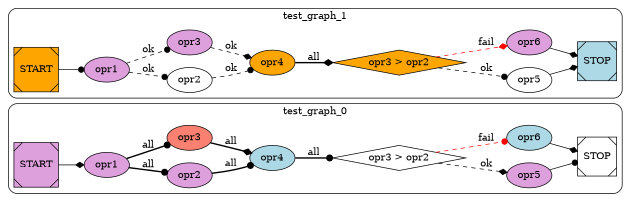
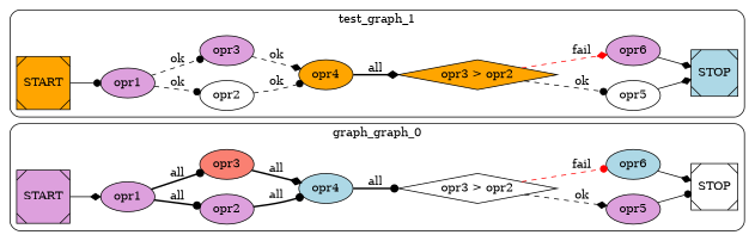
  digraph {
    rankdir=LR
    node [color=black fillcolor=plum style=filled]
    edge [arrowhead=dot style=dashed]
    n1 [label=START shape=Msquare]
    n2 [label=opr1]
    n3 [fillcolor=white label=STOP shape=Msquare]
    n4 [label=opr2]
    n5 [fillcolor=lightblue label=opr4]
    n6 [fillcolor=salmon label=opr3]
    n7 [fillcolor=white label="opr3 > opr2" shape=diamond]
    n8 [label=opr5]
    n9 [fillcolor=lightblue label=opr6]
    n10 [fillcolor=orange label=START shape=Msquare]
    n11 [label=opr1]
    n12 [fillcolor=lightblue label=STOP shape=Msquare]
    n13 [fillcolor=white label=opr2]
    n14 [label=opr3]
    n15 [fillcolor=orange label=opr4]
    n16 [fillcolor=orange label="opr3 > opr2" shape=diamond]
    n17 [fillcolor=white label=opr5]
    n18 [label=opr6]
    subgraph cluster_1 {
-     label=test_graph_0
+     label=graph_graph_0
      style=rounded
      n1
      n2
      n3
      n4
      n5
      n6
      n7
      n8
      n9
    }
    subgraph cluster_2 {
      label=test_graph_1
      style=rounded
      n10
      n11
      n12
      n13
      n14
      n15
      n16
      n17
      n18
    }
    n1 -> n2 [arrowhead=diamond style=""]
    n2 -> n4 [label=all style=bold]
    n2 -> n6 [label=all style=bold]
    n4 -> n5 [label=all style=bold]
    n5 -> n7 [label=all style=bold]
    n6 -> n5 [label=all style=bold arrowhead=diamond]
    n7 -> n8 [label=ok arrowhead=diamond]
    n7 -> n9 [color=red label=fail]
    n8 -> n3 [style=""]
    n9 -> n3 [arrowhead=diamond style=""]
    n10 -> n11 [style=""]
    n11 -> n13 [label=ok]
    n11 -> n14 [label=ok]
    n13 -> n15 [label=ok]
    n14 -> n15 [label=ok arrowhead=diamond]
    n15 -> n16 [label=all style=bold arrowhead=diamond]
    n16 -> n17 [label=ok]
    n16 -> n18 [color=red label=fail arrowhead=diamond]
    n17 -> n12 [arrowhead=diamond style=""]
    n18 -> n12 [arrowhead=diamond style=""]
  }
